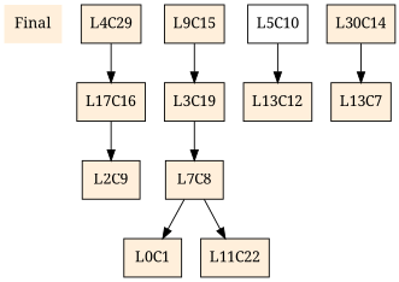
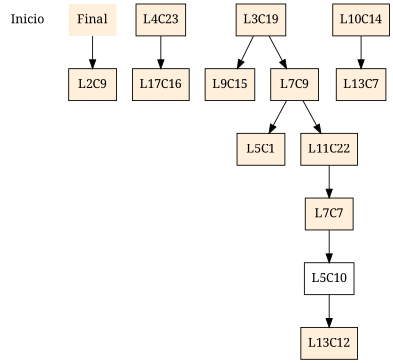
  digraph {
    fontname="Noto Serif"
    rankdir=TB
    node [color=black fillcolor=antiquewhite1 fontname="Noto Serif" shape=record style=filled]
    edge [fontname="Noto Serif"]
+   Inicio [fillcolor=white shape=plaintext]
    Final [shape=plaintext]
-   n3 [label=L4C29]
+   n3 [label=L4C23]
    n4 [label=L17C16]
    n5 [label=L2C9]
    n6 [label=L9C15]
    n7 [label=L3C19]
-   n8 [label=L7C8]
-   n9 [label=L0C1]
+   n8 [label=L7C9]
+   n9 [label=L5C1]
    n10 [label=L11C22]
+   n11 [label=L7C7]
    n12 [fillcolor=white label=L5C10]
    n13 [label=L13C12]
-   n14 [label=L30C14]
+   n14 [label=L10C14]
    n15 [label=L13C7]
    n3 -> n4
-   n4 -> n5
-   n6 -> n7
+   Final -> n5
+   n7 -> n6
    n7 -> n8
    n8 -> n9
    n8 -> n10
+   n10 -> n11
+   n11 -> n12
    n12 -> n13
    n14 -> n15
  }
